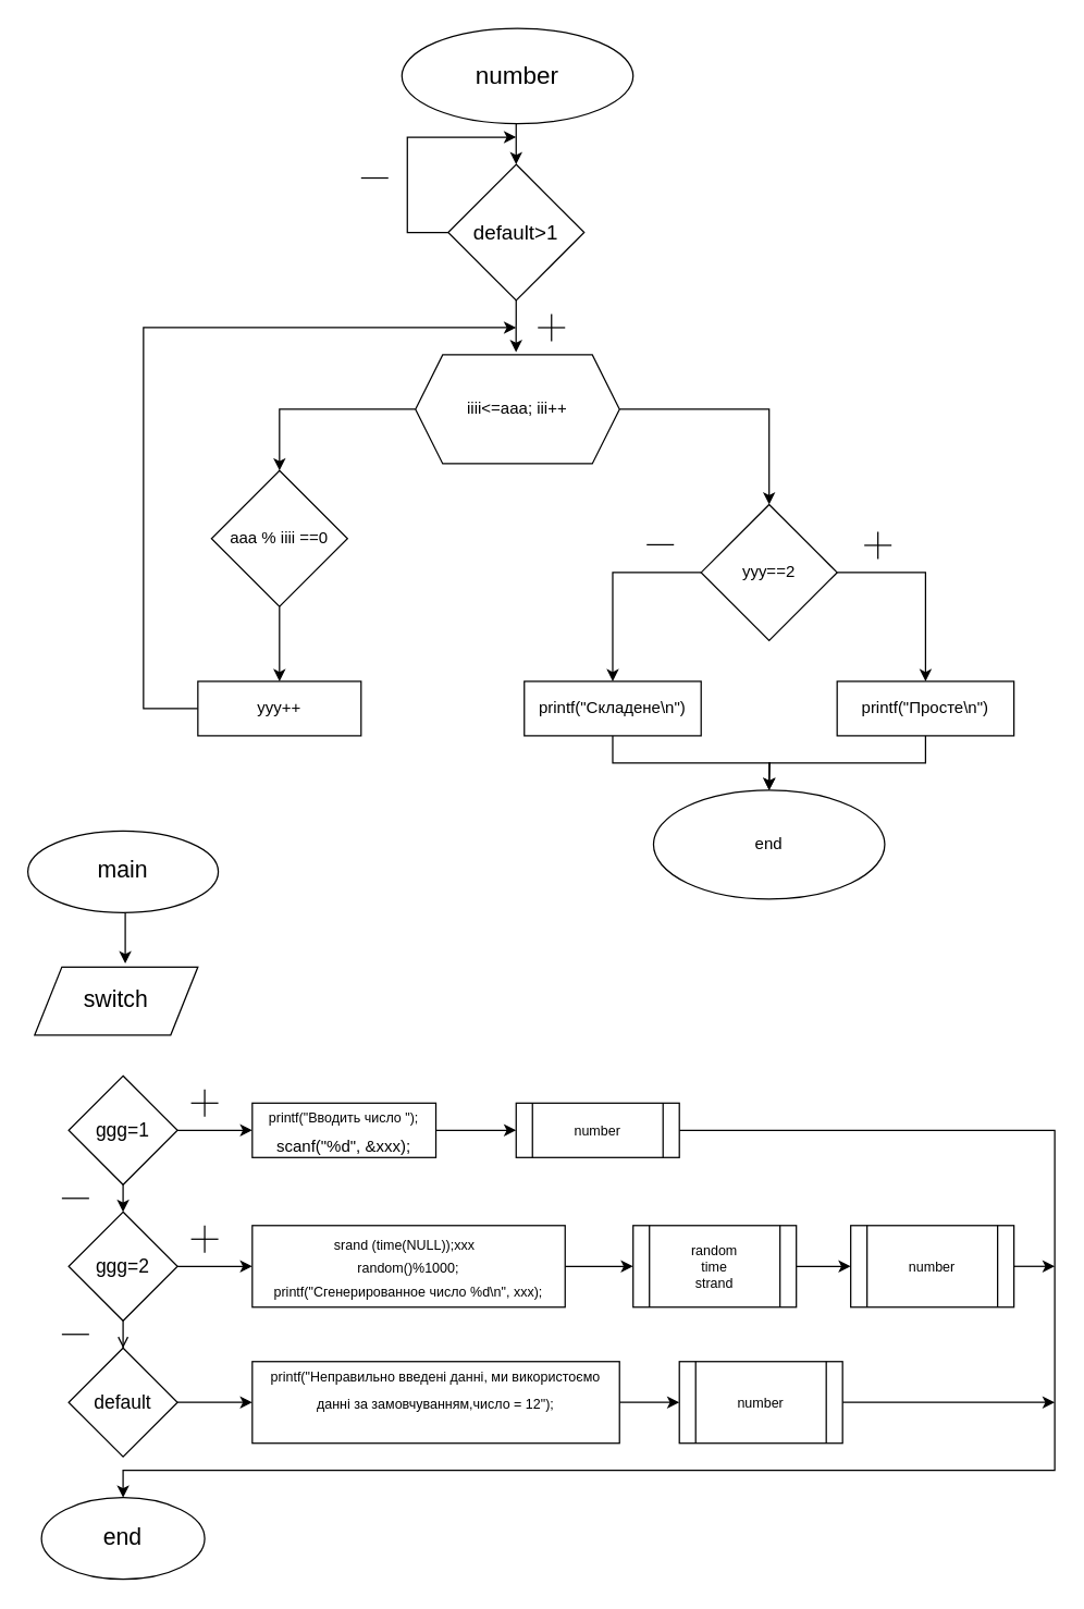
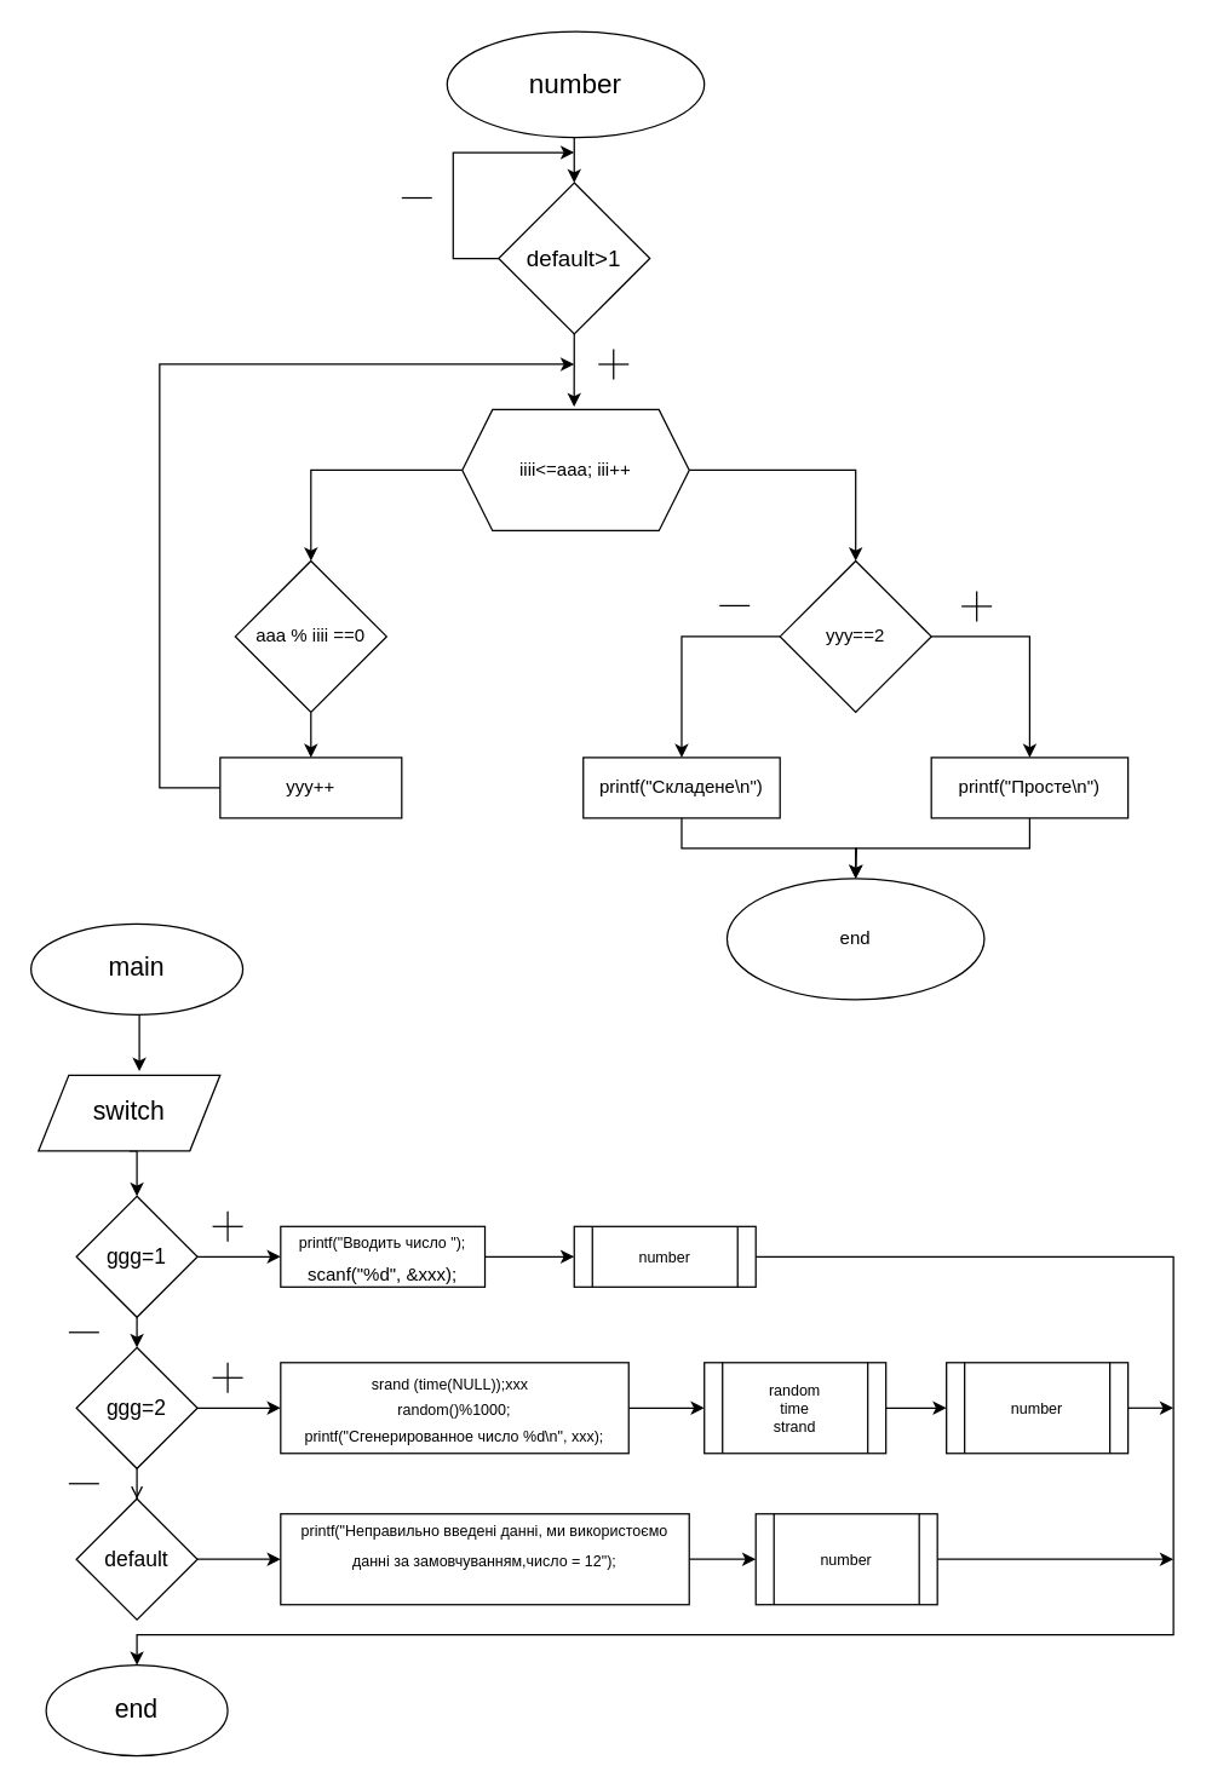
  <mxCell id="0" />
  <mxCell id="1" parent="0" />
  <mxCell id="2" style="edgeStyle=orthogonalEdgeStyle;rounded=0;orthogonalLoop=1;jettySize=auto;html=1;" edge="1" parent="1" source="4"><mxGeometry relative="1" as="geometry"><mxPoint x="379" y="100" as="targetPoint" /><Array as="points"><mxPoint x="299" y="170" /><mxPoint x="299" y="100" /></Array></mxGeometry></mxCell>
  <mxCell id="3" style="edgeStyle=orthogonalEdgeStyle;rounded=0;orthogonalLoop=1;jettySize=auto;html=1;exitX=0.5;exitY=1;exitDx=0;exitDy=0;exitPerimeter=0;entryX=0.493;entryY=-0.024;entryDx=0;entryDy=0;entryPerimeter=0;fontSize=15;" edge="1" parent="1" source="4" target="8"><mxGeometry relative="1" as="geometry" /></mxCell>
  <mxCell id="4" value="&lt;font style=&quot;font-size: 15px;&quot;&gt;default&amp;gt;1&lt;/font&gt;" style="strokeWidth=1;html=1;shape=mxgraph.flowchart.decision;whiteSpace=wrap;" vertex="1" parent="1"><mxGeometry x="329" y="120" width="100" height="100" as="geometry" /></mxCell>
  <mxCell id="5" value="" style="endArrow=classic;html=1;rounded=0;exitX=0.5;exitY=1;exitDx=0;exitDy=0;" edge="1" parent="1"><mxGeometry width="50" height="50" relative="1" as="geometry"><mxPoint x="379" y="90" as="sourcePoint" /><mxPoint x="379" y="120" as="targetPoint" /></mxGeometry></mxCell>
  <mxCell id="6" style="edgeStyle=orthogonalEdgeStyle;rounded=0;orthogonalLoop=1;jettySize=auto;html=1;exitX=0;exitY=0.5;exitDx=0;exitDy=0;" edge="1" parent="1" source="8" target="11"><mxGeometry relative="1" as="geometry" /></mxCell>
  <mxCell id="7" style="edgeStyle=orthogonalEdgeStyle;rounded=0;orthogonalLoop=1;jettySize=auto;html=1;entryX=0.5;entryY=0;entryDx=0;entryDy=0;entryPerimeter=0;" edge="1" parent="1" source="8" target="14"><mxGeometry relative="1" as="geometry" /></mxCell>
- <mxCell id="8" value="iiii&amp;lt;=aaa; iii++" style="shape=hexagon;perimeter=hexagonPerimeter2;whiteSpace=wrap;html=1;fixedSize=1;" vertex="1" parent="1"><mxGeometry x="305" y="260" width="150" height="80" as="geometry" /></mxCell>
+ <mxCell id="8" value="iiii&amp;lt;=aaa; iii++" style="shape=hexagon;perimeter=hexagonPerimeter2;whiteSpace=wrap;html=1;fixedSize=1;" vertex="1" parent="1"><mxGeometry x="305" y="270" width="150" height="80" as="geometry" /></mxCell>
  <mxCell id="9" value="&lt;font style=&quot;font-size: 18px;&quot;&gt;number&lt;/font&gt;" style="ellipse;whiteSpace=wrap;html=1;" vertex="1" parent="1"><mxGeometry x="295" y="20" width="170" height="70" as="geometry" /></mxCell>
  <mxCell id="10" style="edgeStyle=orthogonalEdgeStyle;rounded=0;orthogonalLoop=1;jettySize=auto;html=1;entryX=0.5;entryY=0;entryDx=0;entryDy=0;" edge="1" parent="1" source="11" target="21"><mxGeometry relative="1" as="geometry" /></mxCell>
- <mxCell id="11" value="aaa % iiii ==0" style="strokeWidth=1;html=1;shape=mxgraph.flowchart.decision;whiteSpace=wrap;" vertex="1" parent="1"><mxGeometry x="155" y="345" width="100" height="100" as="geometry" /></mxCell>
+ <mxCell id="11" value="aaa % iiii ==0" style="strokeWidth=1;html=1;shape=mxgraph.flowchart.decision;whiteSpace=wrap;" vertex="1" parent="1"><mxGeometry x="155" y="370" width="100" height="100" as="geometry" /></mxCell>
  <mxCell id="12" style="edgeStyle=orthogonalEdgeStyle;rounded=0;orthogonalLoop=1;jettySize=auto;html=1;entryX=0.5;entryY=0;entryDx=0;entryDy=0;" edge="1" parent="1" source="14" target="16"><mxGeometry relative="1" as="geometry"><Array as="points"><mxPoint x="450" y="420" /></Array></mxGeometry></mxCell>
  <mxCell id="13" style="edgeStyle=orthogonalEdgeStyle;rounded=0;orthogonalLoop=1;jettySize=auto;html=1;entryX=0.5;entryY=0;entryDx=0;entryDy=0;" edge="1" parent="1" source="14" target="18"><mxGeometry relative="1" as="geometry"><Array as="points"><mxPoint x="680" y="420" /></Array></mxGeometry></mxCell>
  <mxCell id="14" value="yyy==2" style="strokeWidth=1;html=1;shape=mxgraph.flowchart.decision;whiteSpace=wrap;" vertex="1" parent="1"><mxGeometry x="515" y="370" width="100" height="100" as="geometry" /></mxCell>
  <mxCell id="15" style="edgeStyle=orthogonalEdgeStyle;rounded=0;orthogonalLoop=1;jettySize=auto;html=1;exitX=0.5;exitY=1;exitDx=0;exitDy=0;" edge="1" parent="1" source="16"><mxGeometry relative="1" as="geometry"><mxPoint x="565" y="580" as="targetPoint" /></mxGeometry></mxCell>
  <mxCell id="16" value="printf(&quot;Складене\n&quot;)" style="rounded=0;whiteSpace=wrap;html=1;" vertex="1" parent="1"><mxGeometry x="385" y="500" width="130" height="40" as="geometry" /></mxCell>
  <mxCell id="17" style="edgeStyle=orthogonalEdgeStyle;rounded=0;orthogonalLoop=1;jettySize=auto;html=1;entryX=0.5;entryY=0;entryDx=0;entryDy=0;" edge="1" parent="1" source="18" target="19"><mxGeometry relative="1" as="geometry" /></mxCell>
  <mxCell id="18" value="printf(&quot;Просте\n&quot;)" style="rounded=0;whiteSpace=wrap;html=1;" vertex="1" parent="1"><mxGeometry x="615" y="500" width="130" height="40" as="geometry" /></mxCell>
  <mxCell id="19" value="end" style="ellipse;whiteSpace=wrap;html=1;strokeWidth=1;" vertex="1" parent="1"><mxGeometry x="480" y="580" width="170" height="80" as="geometry" /></mxCell>
  <mxCell id="20" style="edgeStyle=orthogonalEdgeStyle;rounded=0;orthogonalLoop=1;jettySize=auto;html=1;" edge="1" parent="1" source="21"><mxGeometry relative="1" as="geometry"><mxPoint x="379" y="240" as="targetPoint" /><Array as="points"><mxPoint x="105" y="520" /><mxPoint x="105" y="240" /><mxPoint x="329" y="240" /></Array></mxGeometry></mxCell>
  <mxCell id="21" value="yyy++" style="rounded=0;whiteSpace=wrap;html=1;strokeWidth=1;" vertex="1" parent="1"><mxGeometry x="145" y="500" width="120" height="40" as="geometry" /></mxCell>
  <mxCell id="22" value="" style="endArrow=none;html=1;rounded=0;fontSize=15;" edge="1" parent="1"><mxGeometry width="50" height="50" relative="1" as="geometry"><mxPoint x="265" y="130" as="sourcePoint" /><mxPoint x="285" y="130" as="targetPoint" /></mxGeometry></mxCell>
  <mxCell id="23" value="" style="group" vertex="1" connectable="0" parent="1"><mxGeometry x="395" y="230" width="20" height="20" as="geometry" /></mxCell>
  <mxCell id="24" value="" style="endArrow=none;html=1;rounded=0;fontSize=15;" edge="1" parent="23"><mxGeometry width="50" height="50" relative="1" as="geometry"><mxPoint y="10" as="sourcePoint" /><mxPoint x="20" y="10" as="targetPoint" /></mxGeometry></mxCell>
  <mxCell id="25" value="" style="endArrow=none;html=1;rounded=0;fontSize=15;" edge="1" parent="23"><mxGeometry width="50" height="50" relative="1" as="geometry"><mxPoint x="10" y="20" as="sourcePoint" /><mxPoint x="10" as="targetPoint" /></mxGeometry></mxCell>
  <mxCell id="26" value="" style="group" vertex="1" connectable="0" parent="1"><mxGeometry x="635" y="390" width="20" height="20" as="geometry" /></mxCell>
  <mxCell id="27" value="" style="endArrow=none;html=1;rounded=0;fontSize=15;" edge="1" parent="26"><mxGeometry width="50" height="50" relative="1" as="geometry"><mxPoint y="10" as="sourcePoint" /><mxPoint x="20" y="10" as="targetPoint" /></mxGeometry></mxCell>
  <mxCell id="28" value="" style="endArrow=none;html=1;rounded=0;fontSize=15;" edge="1" parent="26"><mxGeometry width="50" height="50" relative="1" as="geometry"><mxPoint x="10" y="20" as="sourcePoint" /><mxPoint x="10" as="targetPoint" /></mxGeometry></mxCell>
  <mxCell id="29" value="" style="endArrow=none;html=1;rounded=0;fontSize=15;" edge="1" parent="1"><mxGeometry width="50" height="50" relative="1" as="geometry"><mxPoint x="475" y="399.6" as="sourcePoint" /><mxPoint x="495" y="399.6" as="targetPoint" /></mxGeometry></mxCell>
  <mxCell id="30" style="edgeStyle=orthogonalEdgeStyle;rounded=0;orthogonalLoop=1;jettySize=auto;html=1;exitX=0.5;exitY=1;exitDx=0;exitDy=0;entryX=0.555;entryY=-0.052;entryDx=0;entryDy=0;entryPerimeter=0;fontSize=17;" edge="1" parent="1" source="31" target="33"><mxGeometry relative="1" as="geometry" /></mxCell>
  <mxCell id="31" value="main" style="ellipse;whiteSpace=wrap;html=1;strokeWidth=1;fontSize=17;" vertex="1" parent="1"><mxGeometry x="20" y="610" width="140" height="60" as="geometry" /></mxCell>
+ <mxCell id="32" style="edgeStyle=orthogonalEdgeStyle;rounded=0;orthogonalLoop=1;jettySize=auto;html=1;exitX=0.5;exitY=1;exitDx=0;exitDy=0;entryX=0.5;entryY=0;entryDx=0;entryDy=0;fontSize=17;" edge="1" parent="1" source="33" target="36"><mxGeometry relative="1" as="geometry" /></mxCell>
  <mxCell id="33" value="switch" style="shape=parallelogram;perimeter=parallelogramPerimeter;whiteSpace=wrap;html=1;fixedSize=1;strokeWidth=1;fontSize=17;" vertex="1" parent="1"><mxGeometry x="25" y="710" width="120" height="50" as="geometry" /></mxCell>
  <mxCell id="34" style="edgeStyle=orthogonalEdgeStyle;rounded=0;orthogonalLoop=1;jettySize=auto;html=1;exitX=0.5;exitY=1;exitDx=0;exitDy=0;entryX=0.5;entryY=0;entryDx=0;entryDy=0;fontSize=17;" edge="1" parent="1" source="36" target="39"><mxGeometry relative="1" as="geometry" /></mxCell>
  <mxCell id="35" style="edgeStyle=orthogonalEdgeStyle;rounded=0;orthogonalLoop=1;jettySize=auto;html=1;exitX=1;exitY=0.5;exitDx=0;exitDy=0;entryX=0;entryY=0.5;entryDx=0;entryDy=0;fontSize=10;" edge="1" parent="1" source="36" target="44"><mxGeometry relative="1" as="geometry" /></mxCell>
  <mxCell id="36" value="&lt;font style=&quot;font-size: 14px;&quot;&gt;ggg=1&lt;/font&gt;" style="rhombus;whiteSpace=wrap;html=1;strokeWidth=1;fontSize=17;" vertex="1" parent="1"><mxGeometry x="50" y="790" width="80" height="80" as="geometry" /></mxCell>
  <mxCell id="37" style="edgeStyle=orthogonalEdgeStyle;rounded=0;orthogonalLoop=1;jettySize=auto;html=1;exitX=0.5;exitY=1;exitDx=0;exitDy=0;fontSize=17;endArrow=open;" edge="1" parent="1" source="39" target="41"><mxGeometry relative="1" as="geometry" /></mxCell>
  <mxCell id="38" style="edgeStyle=orthogonalEdgeStyle;rounded=0;orthogonalLoop=1;jettySize=auto;html=1;exitX=1;exitY=0.5;exitDx=0;exitDy=0;entryX=0;entryY=0.5;entryDx=0;entryDy=0;fontSize=10;" edge="1" parent="1" source="39" target="46"><mxGeometry relative="1" as="geometry" /></mxCell>
  <mxCell id="39" value="&lt;font style=&quot;font-size: 14px;&quot;&gt;ggg=2&lt;/font&gt;" style="rhombus;whiteSpace=wrap;html=1;strokeWidth=1;fontSize=17;" vertex="1" parent="1"><mxGeometry x="50" y="890" width="80" height="80" as="geometry" /></mxCell>
  <mxCell id="40" style="edgeStyle=orthogonalEdgeStyle;rounded=0;orthogonalLoop=1;jettySize=auto;html=1;fontSize=10;" edge="1" parent="1" source="41" target="48"><mxGeometry relative="1" as="geometry" /></mxCell>
  <mxCell id="41" value="&lt;font style=&quot;font-size: 14px;&quot;&gt;default&lt;/font&gt;" style="rhombus;whiteSpace=wrap;html=1;strokeWidth=1;fontSize=17;" vertex="1" parent="1"><mxGeometry x="50" y="990" width="80" height="80" as="geometry" /></mxCell>
  <mxCell id="42" value="end" style="ellipse;whiteSpace=wrap;html=1;strokeWidth=1;fontSize=17;" vertex="1" parent="1"><mxGeometry x="30" y="1100" width="120" height="60" as="geometry" /></mxCell>
  <mxCell id="43" style="edgeStyle=orthogonalEdgeStyle;rounded=0;orthogonalLoop=1;jettySize=auto;html=1;entryX=0;entryY=0.5;entryDx=0;entryDy=0;fontSize=10;" edge="1" parent="1" source="44" target="50"><mxGeometry relative="1" as="geometry" /></mxCell>
  <mxCell id="44" value="&lt;div style=&quot;&quot;&gt;&lt;font style=&quot;font-size: 10px;&quot;&gt;printf(&quot;Вводить число &quot;);&lt;/font&gt;&lt;/div&gt;&lt;div style=&quot;&quot;&gt;&lt;font style=&quot;font-size: 12px;&quot;&gt;scanf(&quot;%d&quot;, &amp;amp;xxx);&lt;/font&gt;&lt;br&gt;&lt;/div&gt;" style="rounded=0;whiteSpace=wrap;html=1;strokeWidth=1;fontSize=17;" vertex="1" parent="1"><mxGeometry x="185" y="810" width="135" height="40" as="geometry" /></mxCell>
  <mxCell id="45" style="edgeStyle=orthogonalEdgeStyle;rounded=0;orthogonalLoop=1;jettySize=auto;html=1;entryX=0;entryY=0.5;entryDx=0;entryDy=0;fontSize=10;" edge="1" parent="1" source="46" target="52"><mxGeometry relative="1" as="geometry" /></mxCell>
  <mxCell id="46" value="&lt;div style=&quot;font-size: 14px;&quot;&gt;&lt;span style=&quot;font-size: 16px;&quot;&gt;&amp;nbsp;&lt;/span&gt;&lt;/div&gt;&lt;div style=&quot;font-size: 14px;&quot;&gt;&lt;font style=&quot;background-color: initial; font-size: 10px;&quot;&gt;&lt;br&gt;&lt;/font&gt;&lt;/div&gt;&lt;div style=&quot;font-size: 14px;&quot;&gt;&lt;font style=&quot;background-color: initial; font-size: 10px;&quot;&gt;&lt;br&gt;&lt;/font&gt;&lt;/div&gt;&lt;div style=&quot;font-size: 14px;&quot;&gt;&lt;font style=&quot;background-color: initial; font-size: 10px;&quot;&gt;srand (time(NULL));&lt;/font&gt;&lt;span style=&quot;background-color: initial; font-size: 10px;&quot;&gt;xxx&amp;nbsp;&amp;nbsp;&lt;/span&gt;&lt;/div&gt;&lt;div style=&quot;font-size: 14px;&quot;&gt;&lt;span style=&quot;background-color: initial; font-size: 10px;&quot;&gt;random()%1000;&lt;/span&gt;&lt;br&gt;&lt;/div&gt;&lt;div style=&quot;&quot;&gt;&lt;span style=&quot;background-color: initial;&quot;&gt;&lt;span style=&quot;font-size: 10px;&quot;&gt;printf(&quot;Сгенерированное число %d\n&quot;, xxx);&lt;/span&gt;&lt;br&gt;&lt;/span&gt;&lt;/div&gt;&lt;div style=&quot;font-size: 14px;&quot;&gt;&lt;span style=&quot;background-color: initial; font-size: 10px;&quot;&gt;&lt;br&gt;&lt;/span&gt;&lt;/div&gt;&lt;div style=&quot;font-size: 14px;&quot;&gt;&lt;font style=&quot;font-size: 14px;&quot;&gt;&amp;nbsp; &amp;nbsp; &amp;nbsp; &amp;nbsp; &amp;nbsp; &amp;nbsp;&amp;nbsp;&lt;/font&gt;&lt;/div&gt;&lt;div style=&quot;font-size: 14px;&quot;&gt;&lt;font style=&quot;font-size: 14px;&quot;&gt;&lt;br&gt;&lt;/font&gt;&lt;/div&gt;" style="rounded=0;whiteSpace=wrap;html=1;strokeWidth=1;fontSize=17;" vertex="1" parent="1"><mxGeometry x="185" y="900" width="230" height="60" as="geometry" /></mxCell>
  <mxCell id="47" style="edgeStyle=orthogonalEdgeStyle;rounded=0;orthogonalLoop=1;jettySize=auto;html=1;fontSize=10;" edge="1" parent="1" source="48" target="54"><mxGeometry relative="1" as="geometry" /></mxCell>
  <mxCell id="48" value="&lt;font style=&quot;font-size: 10px;&quot;&gt;printf(&quot;Неправильно введені данні, ми використоємо данні за замовчуванням,число = 12&quot;);&lt;br&gt;&lt;br&gt;&lt;/font&gt;" style="rounded=0;whiteSpace=wrap;html=1;strokeWidth=1;fontSize=17;" vertex="1" parent="1"><mxGeometry x="185" y="1000" width="270" height="60" as="geometry" /></mxCell>
  <mxCell id="49" style="edgeStyle=orthogonalEdgeStyle;rounded=0;orthogonalLoop=1;jettySize=auto;html=1;entryX=0.5;entryY=0;entryDx=0;entryDy=0;fontSize=10;" edge="1" parent="1" source="50" target="42"><mxGeometry relative="1" as="geometry"><Array as="points"><mxPoint x="775" y="830" /><mxPoint x="775" y="1080" /><mxPoint x="90" y="1080" /></Array></mxGeometry></mxCell>
  <mxCell id="50" value="number" style="shape=process;whiteSpace=wrap;html=1;backgroundOutline=1;strokeWidth=1;fontSize=10;" vertex="1" parent="1"><mxGeometry x="379" y="810" width="120" height="40" as="geometry" /></mxCell>
  <mxCell id="51" style="edgeStyle=orthogonalEdgeStyle;rounded=0;orthogonalLoop=1;jettySize=auto;html=1;entryX=0;entryY=0.5;entryDx=0;entryDy=0;fontSize=10;" edge="1" parent="1" source="52" target="56"><mxGeometry relative="1" as="geometry" /></mxCell>
  <mxCell id="52" value="random&lt;br&gt;time&lt;br&gt;strand" style="shape=process;whiteSpace=wrap;html=1;backgroundOutline=1;strokeWidth=1;fontSize=10;" vertex="1" parent="1"><mxGeometry x="465" y="900" width="120" height="60" as="geometry" /></mxCell>
  <mxCell id="53" style="edgeStyle=orthogonalEdgeStyle;rounded=0;orthogonalLoop=1;jettySize=auto;html=1;fontSize=10;" edge="1" parent="1" source="54"><mxGeometry relative="1" as="geometry"><mxPoint x="775" y="1030" as="targetPoint" /></mxGeometry></mxCell>
  <mxCell id="54" value="number" style="shape=process;whiteSpace=wrap;html=1;backgroundOutline=1;strokeWidth=1;fontSize=10;" vertex="1" parent="1"><mxGeometry x="499" y="1000" width="120" height="60" as="geometry" /></mxCell>
  <mxCell id="55" style="edgeStyle=orthogonalEdgeStyle;rounded=0;orthogonalLoop=1;jettySize=auto;html=1;fontSize=10;" edge="1" parent="1" source="56"><mxGeometry relative="1" as="geometry"><mxPoint x="775" y="930" as="targetPoint" /></mxGeometry></mxCell>
  <mxCell id="56" value="number" style="shape=process;whiteSpace=wrap;html=1;backgroundOutline=1;strokeWidth=1;fontSize=10;" vertex="1" parent="1"><mxGeometry x="625" y="900" width="120" height="60" as="geometry" /></mxCell>
  <mxCell id="57" value="" style="group" vertex="1" connectable="0" parent="1"><mxGeometry x="140" y="800" width="20" height="20" as="geometry" /></mxCell>
  <mxCell id="58" value="" style="endArrow=none;html=1;rounded=0;fontSize=15;" edge="1" parent="57"><mxGeometry width="50" height="50" relative="1" as="geometry"><mxPoint y="10" as="sourcePoint" /><mxPoint x="20" y="10" as="targetPoint" /></mxGeometry></mxCell>
  <mxCell id="59" value="" style="endArrow=none;html=1;rounded=0;fontSize=15;" edge="1" parent="57"><mxGeometry width="50" height="50" relative="1" as="geometry"><mxPoint x="10" y="20" as="sourcePoint" /><mxPoint x="10" as="targetPoint" /></mxGeometry></mxCell>
  <mxCell id="60" value="" style="group" vertex="1" connectable="0" parent="1"><mxGeometry x="140" y="900" width="20" height="20" as="geometry" /></mxCell>
  <mxCell id="61" value="" style="endArrow=none;html=1;rounded=0;fontSize=15;" edge="1" parent="60"><mxGeometry width="50" height="50" relative="1" as="geometry"><mxPoint y="10" as="sourcePoint" /><mxPoint x="20" y="10" as="targetPoint" /></mxGeometry></mxCell>
  <mxCell id="62" value="" style="endArrow=none;html=1;rounded=0;fontSize=15;" edge="1" parent="60"><mxGeometry width="50" height="50" relative="1" as="geometry"><mxPoint x="10" y="20" as="sourcePoint" /><mxPoint x="10" as="targetPoint" /></mxGeometry></mxCell>
  <mxCell id="63" value="" style="endArrow=none;html=1;rounded=0;fontSize=15;" edge="1" parent="1"><mxGeometry width="50" height="50" relative="1" as="geometry"><mxPoint x="45" y="880" as="sourcePoint" /><mxPoint x="65" y="880" as="targetPoint" /></mxGeometry></mxCell>
  <mxCell id="64" value="" style="endArrow=none;html=1;rounded=0;fontSize=15;" edge="1" parent="1"><mxGeometry width="50" height="50" relative="1" as="geometry"><mxPoint x="45" y="980" as="sourcePoint" /><mxPoint x="65" y="980" as="targetPoint" /></mxGeometry></mxCell>
